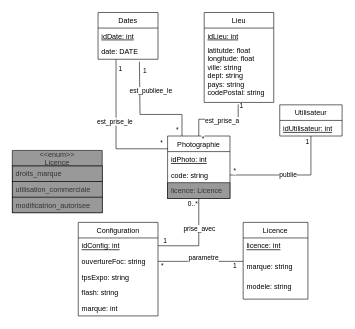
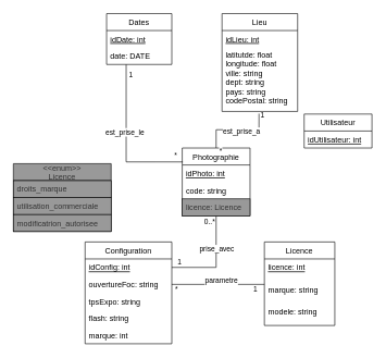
  <mxCell id="0" />
  <mxCell id="1" parent="0" />
  <mxCell id="2" style="edgeStyle=orthogonalEdgeStyle;rounded=0;orthogonalLoop=1;jettySize=auto;html=1;endArrow=none;endFill=0;" parent="1" source="10" target="43" edge="1"><mxGeometry relative="1" as="geometry" /></mxCell>
  <mxCell id="3" value="0..*" style="edgeLabel;html=1;align=center;verticalAlign=middle;resizable=0;points=[];" parent="2" vertex="1" connectable="0"><mxGeometry x="-0.821" y="1" relative="1" as="geometry"><mxPoint x="-12" y="-4" as="offset" /></mxGeometry></mxCell>
  <mxCell id="4" value="prise_avec" style="edgeLabel;html=1;align=center;verticalAlign=middle;resizable=0;points=[];" parent="2" vertex="1" connectable="0"><mxGeometry x="-0.258" relative="1" as="geometry"><mxPoint y="-5" as="offset" /></mxGeometry></mxCell>
  <mxCell id="5" value="1" style="edgeLabel;html=1;align=center;verticalAlign=middle;resizable=0;points=[];" parent="2" vertex="1" connectable="0"><mxGeometry x="0.788" y="-1" relative="1" as="geometry"><mxPoint x="-5" y="-8" as="offset" /></mxGeometry></mxCell>
- <mxCell id="6" style="edgeStyle=orthogonalEdgeStyle;rounded=0;orthogonalLoop=1;jettySize=auto;html=1;endArrow=none;endFill=0;entryX=0.69;entryY=1.154;entryDx=0;entryDy=0;entryPerimeter=0;" parent="1" source="10" target="28" edge="1"><mxGeometry relative="1" as="geometry"><mxPoint x="233" y="124" as="targetPoint" /><Array as="points"><mxPoint x="303" y="190" /><mxPoint x="233" y="190" /></Array></mxGeometry></mxCell>
- <mxCell id="7" value="est_publiee_le" style="edgeLabel;html=1;align=center;verticalAlign=middle;resizable=0;points=[];" parent="6" vertex="1" connectable="0"><mxGeometry x="0.04" y="-3" relative="1" as="geometry"><mxPoint x="12" y="-37" as="offset" /></mxGeometry></mxCell>
- <mxCell id="8" value="1" style="edgeLabel;html=1;align=center;verticalAlign=middle;resizable=0;points=[];" parent="6" vertex="1" connectable="0"><mxGeometry x="0.873" relative="1" as="geometry"><mxPoint x="7.97" y="2" as="offset" /></mxGeometry></mxCell>
- <mxCell id="9" value="*" style="edgeLabel;html=1;align=center;verticalAlign=middle;resizable=0;points=[];" parent="6" vertex="1" connectable="0"><mxGeometry x="-0.678" y="-1" relative="1" as="geometry"><mxPoint x="-9.03" y="20.59" as="offset" /></mxGeometry></mxCell>
  <mxCell id="10" value="Photographie" style="swimlane;fontStyle=0;childLayout=stackLayout;horizontal=1;startSize=26;fillColor=none;horizontalStack=0;resizeParent=1;resizeParentMax=0;resizeLast=0;collapsible=1;marginBottom=0;" parent="1" vertex="1"><mxGeometry x="279" y="226" width="104" height="104" as="geometry" /></mxCell>
  <mxCell id="11" value="idPhoto: int" style="text;strokeColor=none;fillColor=none;align=left;verticalAlign=top;spacingLeft=4;spacingRight=4;overflow=hidden;rotatable=0;points=[[0,0.5],[1,0.5]];portConstraint=eastwest;fontStyle=4" parent="10" vertex="1"><mxGeometry y="26" width="104" height="26" as="geometry" /></mxCell>
  <mxCell id="12" value="code: string" style="text;strokeColor=none;fillColor=none;align=left;verticalAlign=top;spacingLeft=4;spacingRight=4;overflow=hidden;rotatable=0;points=[[0,0.5],[1,0.5]];portConstraint=eastwest;fontStyle=0" parent="10" vertex="1"><mxGeometry y="52" width="104" height="26" as="geometry" /></mxCell>
  <mxCell id="13" value="licence: Licence" style="text;align=left;verticalAlign=top;spacingLeft=4;spacingRight=4;overflow=hidden;rotatable=0;points=[[0,0.5],[1,0.5]];portConstraint=eastwest;fontStyle=0;fontColor=#333333;strokeColor=#000000;fillColor=#999999;" parent="10" vertex="1"><mxGeometry y="78" width="104" height="26" as="geometry" /></mxCell>
  <mxCell id="14" style="edgeStyle=orthogonalEdgeStyle;rounded=0;orthogonalLoop=1;jettySize=auto;html=1;endArrow=none;endFill=0;exitX=0.489;exitY=1.033;exitDx=0;exitDy=0;exitPerimeter=0;" parent="1" source="37" target="10" edge="1"><mxGeometry relative="1" as="geometry"><mxPoint x="320" y="90" as="sourcePoint" /><Array as="points"><mxPoint x="397" y="198" /><mxPoint x="331" y="198" /></Array></mxGeometry></mxCell>
  <mxCell id="15" value="est_prise_a" style="edgeLabel;html=1;align=center;verticalAlign=middle;resizable=0;points=[];" parent="14" vertex="1" connectable="0"><mxGeometry x="-0.178" y="1" relative="1" as="geometry"><mxPoint x="-2.73" y="1" as="offset" /></mxGeometry></mxCell>
  <mxCell id="16" value="1" style="edgeLabel;html=1;align=center;verticalAlign=middle;resizable=0;points=[];" parent="14" vertex="1" connectable="0"><mxGeometry x="-0.781" y="-1" relative="1" as="geometry"><mxPoint x="6" y="-12" as="offset" /></mxGeometry></mxCell>
  <mxCell id="17" value="*" style="edgeLabel;html=1;align=center;verticalAlign=middle;resizable=0;points=[];" parent="14" vertex="1" connectable="0"><mxGeometry x="0.69" y="2" relative="1" as="geometry"><mxPoint x="4" y="22" as="offset" /></mxGeometry></mxCell>
- <mxCell id="18" style="edgeStyle=orthogonalEdgeStyle;rounded=0;orthogonalLoop=1;jettySize=auto;html=1;exitX=1;exitY=0.5;exitDx=0;exitDy=0;endArrow=none;endFill=0;" parent="1" source="12" target="29" edge="1"><mxGeometry relative="1" as="geometry" /></mxCell>
- <mxCell id="19" value="1" style="edgeLabel;html=1;align=center;verticalAlign=middle;resizable=0;points=[];" parent="18" vertex="1" connectable="0"><mxGeometry x="0.913" y="1" relative="1" as="geometry"><mxPoint x="-6" as="offset" /></mxGeometry></mxCell>
- <mxCell id="20" value="*" style="edgeLabel;html=1;align=center;verticalAlign=middle;resizable=0;points=[];" parent="18" vertex="1" connectable="0"><mxGeometry x="-0.891" relative="1" as="geometry"><mxPoint x="-4" y="-8" as="offset" /></mxGeometry></mxCell>
- <mxCell id="21" value="publie" style="edgeLabel;html=1;align=center;verticalAlign=middle;resizable=0;points=[];" parent="18" vertex="1" connectable="0"><mxGeometry x="0.003" y="2" relative="1" as="geometry"><mxPoint x="-3.69" y="1" as="offset" /></mxGeometry></mxCell>
  <mxCell id="22" style="edgeStyle=orthogonalEdgeStyle;rounded=0;orthogonalLoop=1;jettySize=auto;html=1;endArrow=none;endFill=0;entryX=0.008;entryY=0.205;entryDx=0;entryDy=0;entryPerimeter=0;" parent="1" source="26" target="10" edge="1"><mxGeometry relative="1" as="geometry"><Array as="points"><mxPoint x="193" y="247" /></Array></mxGeometry></mxCell>
  <mxCell id="23" value="1" style="edgeLabel;html=1;align=center;verticalAlign=middle;resizable=0;points=[];" parent="22" vertex="1" connectable="0"><mxGeometry x="-0.82" relative="1" as="geometry"><mxPoint x="6" y="-6" as="offset" /></mxGeometry></mxCell>
  <mxCell id="24" value="est_prise_le" style="edgeLabel;html=1;align=center;verticalAlign=middle;resizable=0;points=[];" parent="22" vertex="1" connectable="0"><mxGeometry x="-0.479" y="-1" relative="1" as="geometry"><mxPoint x="-2" y="41" as="offset" /></mxGeometry></mxCell>
  <mxCell id="25" value="*" style="edgeLabel;html=1;align=center;verticalAlign=middle;resizable=0;points=[];" parent="22" vertex="1" connectable="0"><mxGeometry x="0.758" y="1" relative="1" as="geometry"><mxPoint x="17" y="-9" as="offset" /></mxGeometry></mxCell>
  <mxCell id="26" value="Dates" style="swimlane;fontStyle=0;childLayout=stackLayout;horizontal=1;startSize=26;fillColor=none;horizontalStack=0;resizeParent=1;resizeParentMax=0;resizeLast=0;collapsible=1;marginBottom=0;" parent="1" vertex="1"><mxGeometry x="163" y="20" width="100" height="78" as="geometry" /></mxCell>
  <mxCell id="27" value="idDate: int" style="text;strokeColor=none;fillColor=none;align=left;verticalAlign=top;spacingLeft=4;spacingRight=4;overflow=hidden;rotatable=0;points=[[0,0.5],[1,0.5]];portConstraint=eastwest;fontStyle=4" parent="26" vertex="1"><mxGeometry y="26" width="100" height="26" as="geometry" /></mxCell>
  <mxCell id="28" value="date: DATE" style="text;strokeColor=none;fillColor=none;align=left;verticalAlign=top;spacingLeft=4;spacingRight=4;overflow=hidden;rotatable=0;points=[[0,0.5],[1,0.5]];portConstraint=eastwest;" parent="26" vertex="1"><mxGeometry y="52" width="100" height="26" as="geometry" /></mxCell>
  <mxCell id="29" value="Utilisateur" style="swimlane;fontStyle=0;childLayout=stackLayout;horizontal=1;startSize=26;fillColor=none;horizontalStack=0;resizeParent=1;resizeParentMax=0;resizeLast=0;collapsible=1;marginBottom=0;" parent="1" vertex="1"><mxGeometry x="466" y="174" width="104" height="52" as="geometry" /></mxCell>
  <mxCell id="30" value="idUtilisateur: int" style="text;strokeColor=none;fillColor=none;align=left;verticalAlign=top;spacingLeft=4;spacingRight=4;overflow=hidden;rotatable=0;points=[[0,0.5],[1,0.5]];portConstraint=eastwest;fontStyle=4" parent="29" vertex="1"><mxGeometry y="26" width="104" height="26" as="geometry" /></mxCell>
  <mxCell id="31" style="edgeStyle=orthogonalEdgeStyle;rounded=0;orthogonalLoop=1;jettySize=auto;html=1;entryX=0;entryY=0.147;entryDx=0;entryDy=0;entryPerimeter=0;endArrow=none;endFill=0;exitX=1;exitY=0.5;exitDx=0;exitDy=0;" parent="1" source="44" target="40" edge="1"><mxGeometry relative="1" as="geometry" /></mxCell>
  <mxCell id="32" value="parametre" style="edgeLabel;html=1;align=center;verticalAlign=middle;resizable=0;points=[];" parent="31" vertex="1" connectable="0"><mxGeometry x="0.242" y="2" relative="1" as="geometry"><mxPoint x="-12" y="-3" as="offset" /></mxGeometry></mxCell>
  <mxCell id="33" value="1" style="edgeLabel;html=1;align=center;verticalAlign=middle;resizable=0;points=[];" parent="31" vertex="1" connectable="0"><mxGeometry x="0.794" y="-2" relative="1" as="geometry"><mxPoint y="6" as="offset" /></mxGeometry></mxCell>
  <mxCell id="34" value="*" style="edgeLabel;html=1;align=center;verticalAlign=middle;resizable=0;points=[];" parent="31" vertex="1" connectable="0"><mxGeometry x="-0.83" relative="1" as="geometry"><mxPoint x="-5" y="8" as="offset" /></mxGeometry></mxCell>
  <mxCell id="35" value="Lieu" style="swimlane;fontStyle=0;childLayout=stackLayout;horizontal=1;startSize=26;fillColor=none;horizontalStack=0;resizeParent=1;resizeParentMax=0;resizeLast=0;collapsible=1;marginBottom=0;" parent="1" vertex="1"><mxGeometry x="340" y="20" width="116" height="150" as="geometry" /></mxCell>
  <mxCell id="36" value="idLieu: int" style="text;strokeColor=none;fillColor=none;align=left;verticalAlign=top;spacingLeft=4;spacingRight=4;overflow=hidden;rotatable=0;points=[[0,0.5],[1,0.5]];portConstraint=eastwest;fontStyle=4" parent="35" vertex="1"><mxGeometry y="26" width="116" height="24" as="geometry" /></mxCell>
  <mxCell id="37" value="latitutde: float&#10;longitude: float&#10;ville: string&#10;dept: string&#10;pays: string&#10;codePostal: string" style="text;strokeColor=none;fillColor=none;align=left;verticalAlign=top;spacingLeft=4;spacingRight=4;overflow=hidden;rotatable=0;points=[[0,0.5],[1,0.5]];portConstraint=eastwest;" parent="35" vertex="1"><mxGeometry y="50" width="116" height="100" as="geometry" /></mxCell>
  <mxCell id="38" value="Licence" style="swimlane;fontStyle=0;childLayout=stackLayout;horizontal=1;startSize=26;fillColor=none;horizontalStack=0;resizeParent=1;resizeParentMax=0;resizeLast=0;collapsible=1;marginBottom=0;" parent="1" vertex="1"><mxGeometry x="405" y="370" width="108" height="128" as="geometry" /></mxCell>
  <mxCell id="39" value="licence: int" style="text;strokeColor=none;fillColor=none;align=left;verticalAlign=top;spacingLeft=4;spacingRight=4;overflow=hidden;rotatable=0;points=[[0,0.5],[1,0.5]];portConstraint=eastwest;fontStyle=4" parent="38" vertex="1"><mxGeometry y="26" width="108" height="34" as="geometry" /></mxCell>
  <mxCell id="40" value="marque: string" style="text;strokeColor=none;fillColor=none;align=left;verticalAlign=top;spacingLeft=4;spacingRight=4;overflow=hidden;rotatable=0;points=[[0,0.5],[1,0.5]];portConstraint=eastwest;fontStyle=0" parent="38" vertex="1"><mxGeometry y="60" width="108" height="34" as="geometry" /></mxCell>
  <mxCell id="41" value="modele: string" style="text;strokeColor=none;fillColor=none;align=left;verticalAlign=top;spacingLeft=4;spacingRight=4;overflow=hidden;rotatable=0;points=[[0,0.5],[1,0.5]];portConstraint=eastwest;fontStyle=0" parent="38" vertex="1"><mxGeometry y="94" width="108" height="34" as="geometry" /></mxCell>
  <mxCell id="42" value="Configuration" style="swimlane;fontStyle=0;childLayout=stackLayout;horizontal=1;startSize=26;fillColor=none;horizontalStack=0;resizeParent=1;resizeParentMax=0;resizeLast=0;collapsible=1;marginBottom=0;" parent="1" vertex="1"><mxGeometry x="130" y="370" width="133" height="156" as="geometry"><mxRectangle x="310" y="200" width="100" height="26" as="alternateBounds" /></mxGeometry></mxCell>
  <mxCell id="43" value="idConfig: int" style="text;strokeColor=none;fillColor=none;align=left;verticalAlign=top;spacingLeft=4;spacingRight=4;overflow=hidden;rotatable=0;points=[[0,0.5],[1,0.5]];portConstraint=eastwest;fontStyle=4" parent="42" vertex="1"><mxGeometry y="26" width="133" height="26" as="geometry" /></mxCell>
  <mxCell id="44" value="ouvertureFoc: string" style="text;strokeColor=none;fillColor=none;align=left;verticalAlign=top;spacingLeft=4;spacingRight=4;overflow=hidden;rotatable=0;points=[[0,0.5],[1,0.5]];portConstraint=eastwest;fontStyle=0" parent="42" vertex="1"><mxGeometry y="52" width="133" height="26" as="geometry" /></mxCell>
  <mxCell id="45" value="tpsExpo: string" style="text;strokeColor=none;fillColor=none;align=left;verticalAlign=top;spacingLeft=4;spacingRight=4;overflow=hidden;rotatable=0;points=[[0,0.5],[1,0.5]];portConstraint=eastwest;fontStyle=0" parent="42" vertex="1"><mxGeometry y="78" width="133" height="26" as="geometry" /></mxCell>
  <mxCell id="46" value="flash: string" style="text;strokeColor=none;fillColor=none;align=left;verticalAlign=top;spacingLeft=4;spacingRight=4;overflow=hidden;rotatable=0;points=[[0,0.5],[1,0.5]];portConstraint=eastwest;fontStyle=0" parent="42" vertex="1"><mxGeometry y="104" width="133" height="26" as="geometry" /></mxCell>
  <mxCell id="47" value="marque: int" style="text;strokeColor=none;fillColor=none;align=left;verticalAlign=top;spacingLeft=4;spacingRight=4;overflow=hidden;rotatable=0;points=[[0,0.5],[1,0.5]];portConstraint=eastwest;fontStyle=0" parent="42" vertex="1"><mxGeometry y="130" width="133" height="26" as="geometry" /></mxCell>
  <mxCell id="48" value="&lt;&lt;enum&gt;&gt;&#10;Licence" style="swimlane;fontStyle=0;childLayout=stackLayout;horizontal=1;startSize=26;horizontalStack=0;resizeParent=1;resizeParentMax=0;resizeLast=0;collapsible=1;marginBottom=0;fontColor=#333333;fillColor=#999999;" parent="1" vertex="1"><mxGeometry x="20" y="250" width="150" height="104" as="geometry" /></mxCell>
  <mxCell id="49" value="droits_marque" style="text;align=left;verticalAlign=top;spacingLeft=4;spacingRight=4;overflow=hidden;rotatable=0;points=[[0,0.5],[1,0.5]];portConstraint=eastwest;fontStyle=0;fontColor=#333333;fillColor=#999999;strokeColor=#000000;" parent="48" vertex="1"><mxGeometry y="26" width="150" height="26" as="geometry" /></mxCell>
  <mxCell id="50" value="utilisation_commerciale" style="text;align=left;verticalAlign=top;spacingLeft=4;spacingRight=4;overflow=hidden;rotatable=0;points=[[0,0.5],[1,0.5]];portConstraint=eastwest;fontStyle=0;fontColor=#333333;fillColor=#999999;strokeColor=#000000;" parent="48" vertex="1"><mxGeometry y="52" width="150" height="26" as="geometry" /></mxCell>
  <mxCell id="51" value="modificatrion_autorisee" style="text;align=left;verticalAlign=top;spacingLeft=4;spacingRight=4;overflow=hidden;rotatable=0;points=[[0,0.5],[1,0.5]];portConstraint=eastwest;fontStyle=0;fontColor=#333333;fillColor=#999999;strokeColor=#000000;" parent="48" vertex="1"><mxGeometry y="78" width="150" height="26" as="geometry" /></mxCell>
